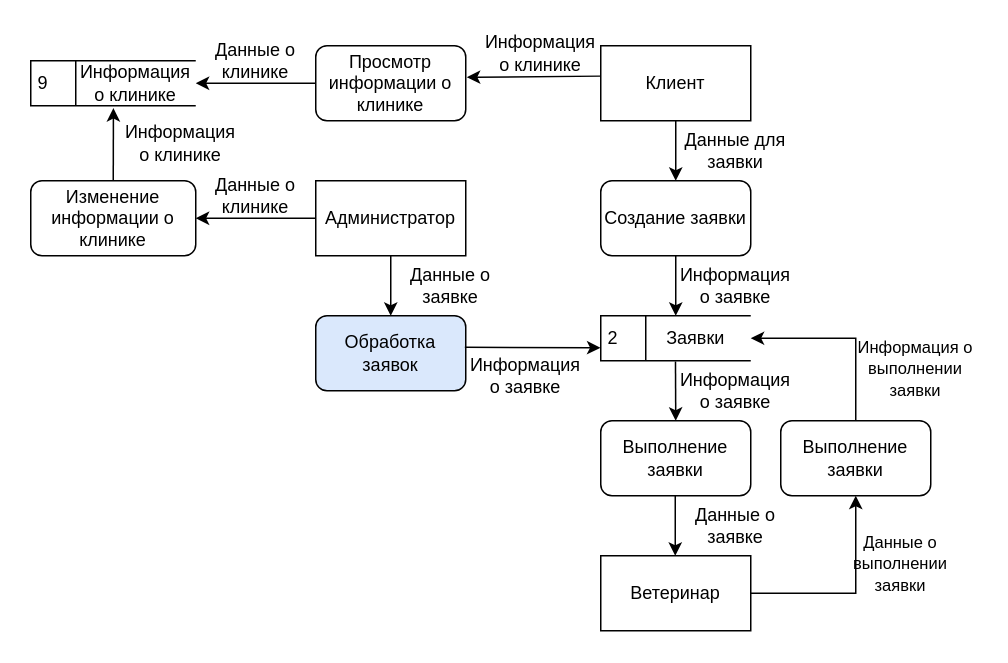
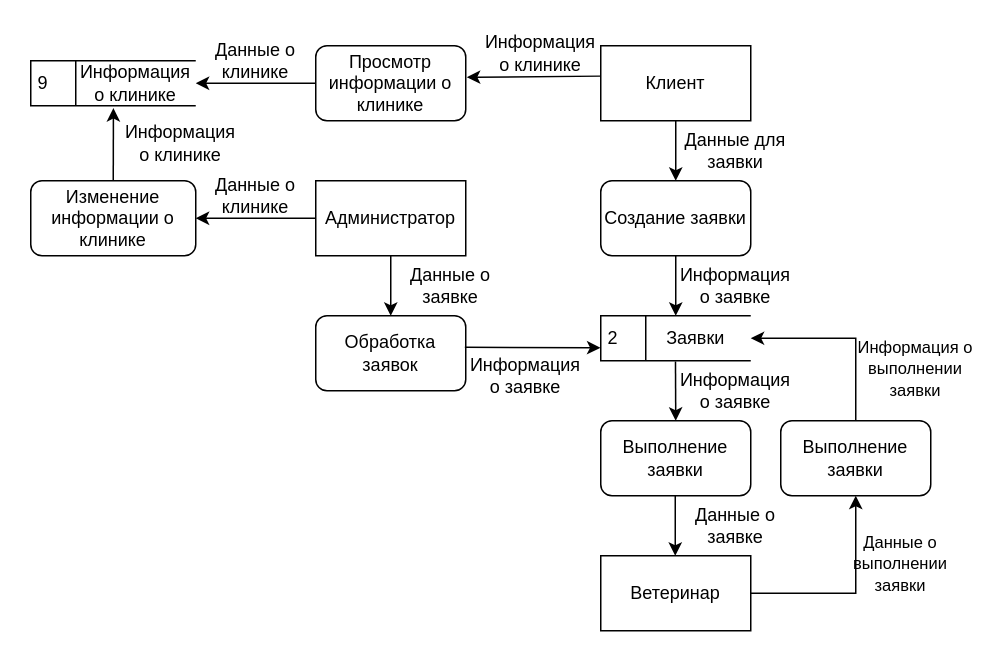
  <mxCell id="0" />
  <mxCell id="1" parent="0" />
  <mxCell id="2" value="Клиент" style="rounded=0;whiteSpace=wrap;html=1;" parent="1" vertex="1"><mxGeometry x="400" y="30" width="100" height="50" as="geometry" /></mxCell>
  <mxCell id="3" value="Администратор" style="rounded=0;whiteSpace=wrap;html=1;" parent="1" vertex="1"><mxGeometry x="210" y="120" width="100" height="50" as="geometry" /></mxCell>
  <mxCell id="4" value="Ветеринар" style="rounded=0;whiteSpace=wrap;html=1;" parent="1" vertex="1"><mxGeometry x="400" y="370" width="100" height="50" as="geometry" /></mxCell>
  <mxCell id="5" value="Создание заявки" style="rounded=1;whiteSpace=wrap;html=1;" parent="1" vertex="1"><mxGeometry x="400" y="120" width="100" height="50" as="geometry" /></mxCell>
  <mxCell id="6" value="" style="endArrow=classic;html=1;rounded=0;exitX=0.5;exitY=1;exitDx=0;exitDy=0;entryX=0.5;entryY=0;entryDx=0;entryDy=0;" parent="1" source="2" target="5" edge="1"><mxGeometry width="50" height="50" relative="1" as="geometry"><mxPoint x="-20" y="120" as="sourcePoint" /><mxPoint x="30" y="70" as="targetPoint" /></mxGeometry></mxCell>
  <mxCell id="7" value="Просмотр информации о клинике" style="rounded=1;whiteSpace=wrap;html=1;" parent="1" vertex="1"><mxGeometry x="210" y="30" width="100" height="50" as="geometry" /></mxCell>
  <mxCell id="8" value="" style="endArrow=classic;html=1;rounded=0;exitX=-0.001;exitY=0.405;exitDx=0;exitDy=0;exitPerimeter=0;entryX=1.007;entryY=0.42;entryDx=0;entryDy=0;entryPerimeter=0;" parent="1" source="2" target="7" edge="1"><mxGeometry width="50" height="50" relative="1" as="geometry"><mxPoint x="380" y="220" as="sourcePoint" /><mxPoint x="430" y="170" as="targetPoint" /></mxGeometry></mxCell>
  <mxCell id="9" value="Данные о клинике" style="text;html=1;strokeColor=none;fillColor=none;align=center;verticalAlign=middle;whiteSpace=wrap;rounded=0;" parent="1" vertex="1"><mxGeometry x="130" y="20" width="80" height="40" as="geometry" /></mxCell>
  <mxCell id="10" value="" style="endArrow=classic;html=1;rounded=0;exitX=0;exitY=0.5;exitDx=0;exitDy=0;entryX=1;entryY=0.5;entryDx=0;entryDy=0;" parent="1" source="7" target="13" edge="1"><mxGeometry width="50" height="50" relative="1" as="geometry"><mxPoint x="120" y="170" as="sourcePoint" /><mxPoint x="170" y="120" as="targetPoint" /></mxGeometry></mxCell>
  <mxCell id="11" value="Информация о клинике" style="text;html=1;strokeColor=none;fillColor=none;align=center;verticalAlign=middle;whiteSpace=wrap;rounded=0;" parent="1" vertex="1"><mxGeometry x="320" y="20" width="80" height="30" as="geometry" /></mxCell>
  <mxCell id="12" value="" style="group" vertex="1" connectable="0" parent="1"><mxGeometry y="40" width="110" height="30" as="geometry" x="20" /></mxCell>
  <mxCell id="13" value="9" style="html=1;dashed=0;whiteSpace=wrap;shape=mxgraph.dfd.dataStoreID;align=left;spacingLeft=3;points=[[0,0],[0.5,0],[1,0],[0,0.5],[1,0.5],[0,1],[0.5,1],[1,1]];" parent="12" vertex="1"><mxGeometry width="110" height="30" as="geometry" /></mxCell>
  <mxCell id="14" value="Информация о клинике" style="text;html=1;strokeColor=none;fillColor=none;align=center;verticalAlign=middle;whiteSpace=wrap;rounded=0;" parent="12" vertex="1"><mxGeometry x="30" width="80" height="30" as="geometry" /></mxCell>
  <mxCell id="15" value="" style="group" vertex="1" connectable="0" parent="1"><mxGeometry x="400" y="210" width="100" height="30" as="geometry" /></mxCell>
  <mxCell id="16" value="2" style="html=1;dashed=0;whiteSpace=wrap;shape=mxgraph.dfd.dataStoreID;align=left;spacingLeft=3;points=[[0,0],[0.5,0],[1,0],[0,0.5],[1,0.5],[0,1],[0.5,1],[1,1]];" vertex="1" parent="15"><mxGeometry width="100" height="30" as="geometry" /></mxCell>
  <mxCell id="17" value="Заявки" style="text;html=1;strokeColor=none;fillColor=none;align=center;verticalAlign=middle;whiteSpace=wrap;rounded=0;" vertex="1" parent="15"><mxGeometry x="27.273" width="72.727" height="30" as="geometry" /></mxCell>
  <mxCell id="18" value="Данные для заявки" style="text;html=1;strokeColor=none;fillColor=none;align=center;verticalAlign=middle;whiteSpace=wrap;rounded=0;" vertex="1" parent="1"><mxGeometry x="450" y="80" width="80" height="40" as="geometry" /></mxCell>
  <mxCell id="19" value="" style="endArrow=classic;html=1;rounded=0;exitX=0.5;exitY=1;exitDx=0;exitDy=0;entryX=0.5;entryY=0;entryDx=0;entryDy=0;" edge="1" parent="1"><mxGeometry width="50" height="50" relative="1" as="geometry"><mxPoint x="450" y="170" as="sourcePoint" /><mxPoint x="450" y="210" as="targetPoint" /></mxGeometry></mxCell>
  <mxCell id="20" value="Информация о заявке" style="text;html=1;strokeColor=none;fillColor=none;align=center;verticalAlign=middle;whiteSpace=wrap;rounded=0;" vertex="1" parent="1"><mxGeometry x="450" y="170" width="80" height="40" as="geometry" /></mxCell>
  <mxCell id="21" value="Выполнение заявки" style="rounded=1;whiteSpace=wrap;html=1;" vertex="1" parent="1"><mxGeometry x="520" y="280" width="100" height="50" as="geometry" /></mxCell>
  <mxCell id="22" value="" style="endArrow=classic;html=1;rounded=0;exitX=0.5;exitY=0;exitDx=0;exitDy=0;entryX=1;entryY=0.5;entryDx=0;entryDy=0;" edge="1" parent="1" source="21" target="17"><mxGeometry width="50" height="50" relative="1" as="geometry"><mxPoint x="560" y="280" as="sourcePoint" /><mxPoint x="510" y="220" as="targetPoint" /><Array as="points"><mxPoint x="570" y="225" /></Array></mxGeometry></mxCell>
  <mxCell id="23" value="" style="endArrow=classic;html=1;rounded=0;exitX=1;exitY=0.5;exitDx=0;exitDy=0;entryX=0.5;entryY=1;entryDx=0;entryDy=0;" edge="1" parent="1" source="4" target="21"><mxGeometry width="50" height="50" relative="1" as="geometry"><mxPoint x="640" y="395" as="sourcePoint" /><mxPoint x="560" y="350" as="targetPoint" /><Array as="points"><mxPoint x="570" y="395" /></Array></mxGeometry></mxCell>
  <mxCell id="24" value="Выполнение заявки" style="rounded=1;whiteSpace=wrap;html=1;" vertex="1" parent="1"><mxGeometry x="400" y="280" width="100" height="50" as="geometry" /></mxCell>
  <mxCell id="25" value="" style="endArrow=classic;html=1;rounded=0;exitX=0.31;exitY=1.015;exitDx=0;exitDy=0;entryX=0.5;entryY=0;entryDx=0;entryDy=0;exitPerimeter=0;" edge="1" parent="1" source="17" target="24"><mxGeometry width="50" height="50" relative="1" as="geometry"><mxPoint x="540" y="290" as="sourcePoint" /><mxPoint x="590" y="240" as="targetPoint" /></mxGeometry></mxCell>
  <mxCell id="26" value="" style="endArrow=classic;html=1;rounded=0;exitX=0.31;exitY=1.015;exitDx=0;exitDy=0;entryX=0.5;entryY=0;entryDx=0;entryDy=0;exitPerimeter=0;" edge="1" parent="1"><mxGeometry width="50" height="50" relative="1" as="geometry"><mxPoint x="449.67" y="330" as="sourcePoint" /><mxPoint x="449.67" y="370" as="targetPoint" /></mxGeometry></mxCell>
  <mxCell id="27" value="Информация о заявке" style="text;html=1;strokeColor=none;fillColor=none;align=center;verticalAlign=middle;whiteSpace=wrap;rounded=0;" vertex="1" parent="1"><mxGeometry x="450" y="240" width="80" height="40" as="geometry" /></mxCell>
  <mxCell id="28" value="Данные о заявке" style="text;html=1;strokeColor=none;fillColor=none;align=center;verticalAlign=middle;whiteSpace=wrap;rounded=0;" vertex="1" parent="1"><mxGeometry x="450" y="330" width="80" height="40" as="geometry" /></mxCell>
  <mxCell id="29" value="&lt;font style=&quot;font-size: 11px;&quot;&gt;Данные о выполнении заявки&lt;/font&gt;" style="text;html=1;strokeColor=none;fillColor=none;align=center;verticalAlign=middle;whiteSpace=wrap;rounded=0;" vertex="1" parent="1"><mxGeometry x="565" y="350" width="70" height="50" as="geometry" /></mxCell>
  <mxCell id="30" value="&lt;font style=&quot;font-size: 11px;&quot;&gt;Информация о выполнении заявки&lt;/font&gt;" style="text;html=1;strokeColor=none;fillColor=none;align=center;verticalAlign=middle;whiteSpace=wrap;rounded=0;" vertex="1" parent="1"><mxGeometry x="570" y="220" width="80" height="50" as="geometry" /></mxCell>
- <mxCell id="31" value="Обработка заявок" style="rounded=1;whiteSpace=wrap;html=1;fillColor=#dae8fc;" vertex="1" parent="1"><mxGeometry x="210" y="210" width="100" height="50" as="geometry" /></mxCell>
+ <mxCell id="31" value="Обработка заявок" style="rounded=1;whiteSpace=wrap;html=1;" vertex="1" parent="1"><mxGeometry x="210" y="210" width="100" height="50" as="geometry" /></mxCell>
  <mxCell id="32" value="Изменение информации о клинике" style="rounded=1;whiteSpace=wrap;html=1;" vertex="1" parent="1"><mxGeometry y="120" width="110" height="50" as="geometry" x="20" /></mxCell>
  <mxCell id="33" value="Данные о клинике" style="text;html=1;strokeColor=none;fillColor=none;align=center;verticalAlign=middle;whiteSpace=wrap;rounded=0;" vertex="1" parent="1"><mxGeometry x="130" y="110" width="80" height="40" as="geometry" /></mxCell>
  <mxCell id="34" value="" style="endArrow=classic;html=1;rounded=0;exitX=0;exitY=0.5;exitDx=0;exitDy=0;entryX=1;entryY=0.5;entryDx=0;entryDy=0;" edge="1" parent="1"><mxGeometry width="50" height="50" relative="1" as="geometry"><mxPoint x="210" y="145" as="sourcePoint" /><mxPoint x="130" y="145" as="targetPoint" /></mxGeometry></mxCell>
  <mxCell id="35" value="" style="endArrow=classic;html=1;rounded=0;exitX=0.5;exitY=0;exitDx=0;exitDy=0;entryX=0.314;entryY=1.051;entryDx=0;entryDy=0;entryPerimeter=0;" edge="1" parent="1" source="32" target="14"><mxGeometry width="50" height="50" relative="1" as="geometry"><mxPoint x="80" y="240" as="sourcePoint" /><mxPoint x="80" y="90" as="targetPoint" /></mxGeometry></mxCell>
  <mxCell id="36" value="" style="endArrow=classic;html=1;rounded=0;exitX=0.5;exitY=1;exitDx=0;exitDy=0;entryX=0.5;entryY=0;entryDx=0;entryDy=0;" edge="1" parent="1"><mxGeometry width="50" height="50" relative="1" as="geometry"><mxPoint x="260" y="170" as="sourcePoint" /><mxPoint x="260" y="210" as="targetPoint" /></mxGeometry></mxCell>
  <mxCell id="37" value="Информация о заявке" style="text;html=1;strokeColor=none;fillColor=none;align=center;verticalAlign=middle;whiteSpace=wrap;rounded=0;" vertex="1" parent="1"><mxGeometry x="310" y="230" width="80" height="40" as="geometry" /></mxCell>
  <mxCell id="38" value="" style="endArrow=classic;html=1;rounded=0;entryX=-0.002;entryY=0.711;entryDx=0;entryDy=0;entryPerimeter=0;exitX=0.994;exitY=0.421;exitDx=0;exitDy=0;exitPerimeter=0;" edge="1" parent="1" source="31" target="16"><mxGeometry width="50" height="50" relative="1" as="geometry"><mxPoint x="310" y="310" as="sourcePoint" /><mxPoint x="360" y="260" as="targetPoint" /></mxGeometry></mxCell>
  <mxCell id="39" value="Информация о клинике" style="text;html=1;strokeColor=none;fillColor=none;align=center;verticalAlign=middle;whiteSpace=wrap;rounded=0;" vertex="1" parent="1"><mxGeometry x="80" y="80" width="80" height="30" as="geometry" /></mxCell>
  <mxCell id="40" value="Данные о заявке" style="text;html=1;strokeColor=none;fillColor=none;align=center;verticalAlign=middle;whiteSpace=wrap;rounded=0;" vertex="1" parent="1"><mxGeometry x="260" y="170" width="80" height="40" as="geometry" /></mxCell>
